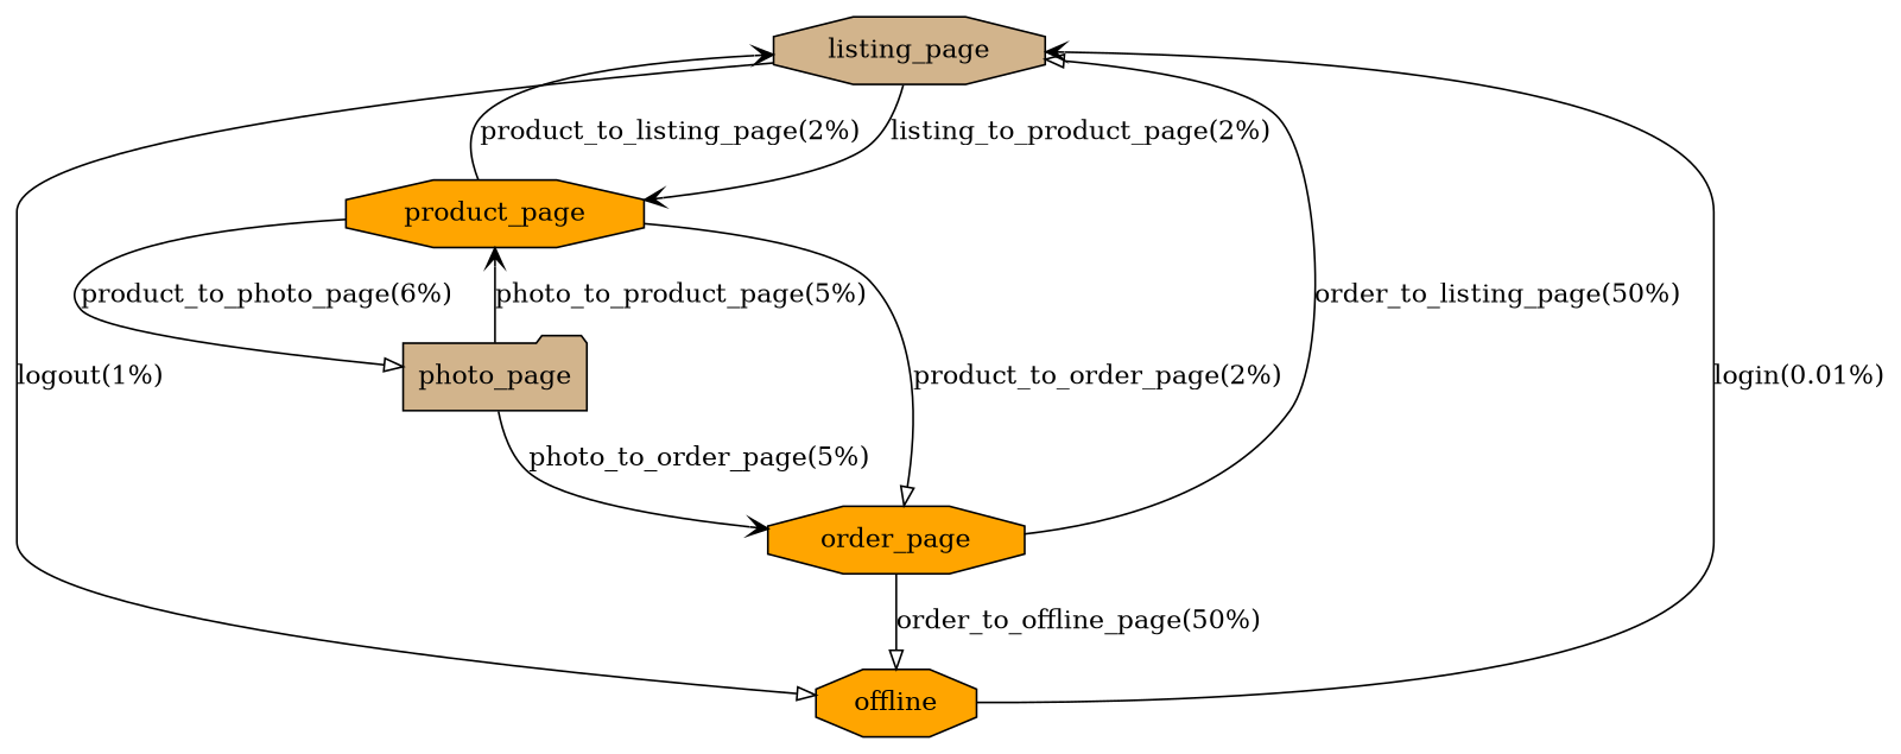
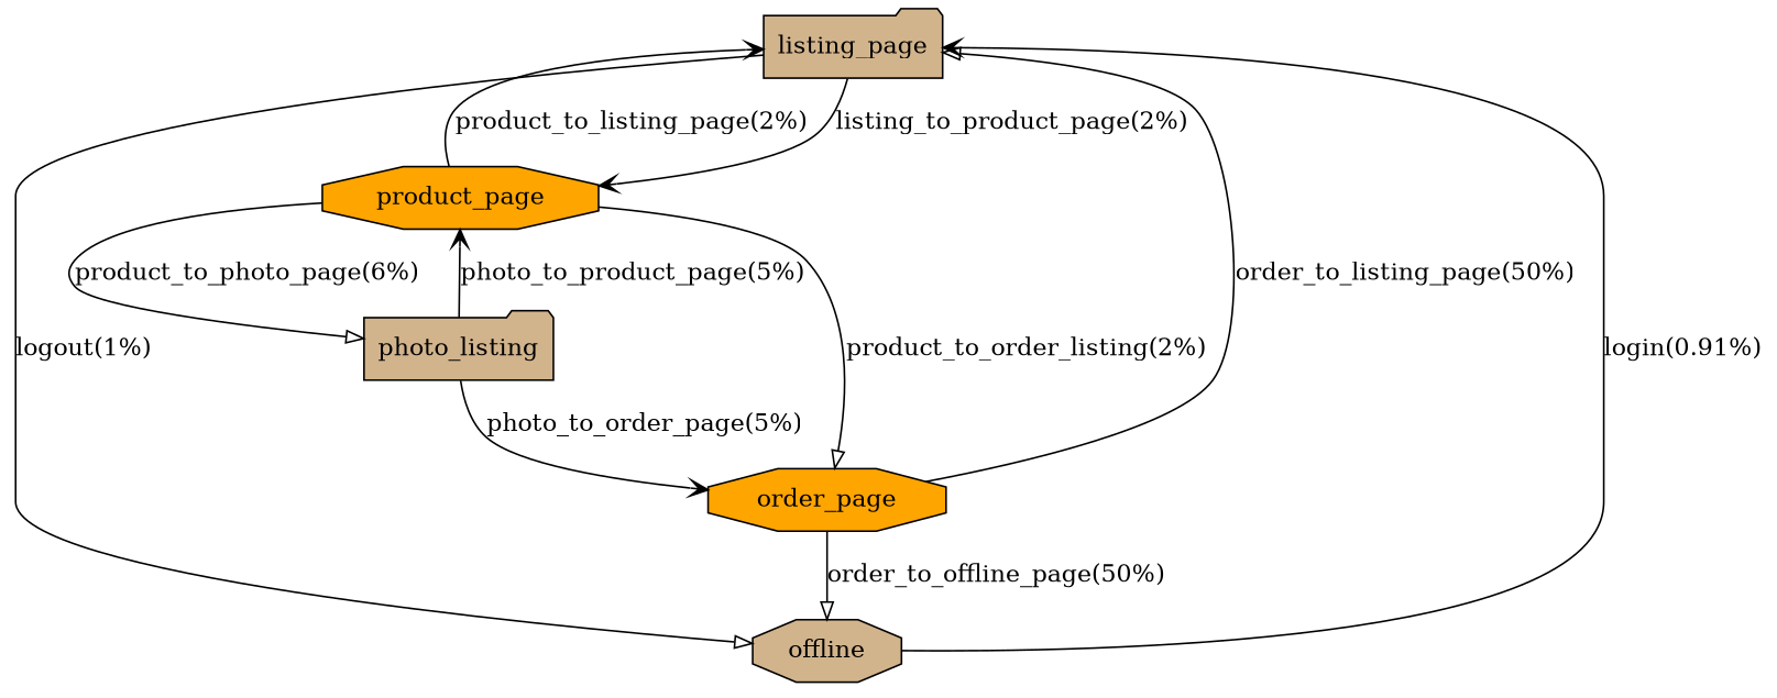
  digraph {
    node [fillcolor=orange shape=octagon style=filled]
    edge [arrowhead=onormal]
-   listing_page [fillcolor=tan]
-   offline
+   listing_page [fillcolor=tan shape=folder]
+   offline [fillcolor=tan]
    product_page
-   photo_page [fillcolor=tan shape=folder]
+   photo_page [fillcolor=tan shape=folder label=photo_listing]
    order_page
    listing_page -> offline [label="logout(1%)"]
    listing_page -> product_page [arrowhead=vee label="listing_to_product_page(2%)"]
-   offline -> listing_page [arrowhead=vee label="login(0.01%)"]
+   offline -> listing_page [arrowhead=vee label="login(0.91%)"]
    product_page -> listing_page [arrowhead=vee label="product_to_listing_page(2%)"]
    product_page -> photo_page [label="product_to_photo_page(6%)"]
-   product_page -> order_page [label="product_to_order_page(2%)"]
+   product_page -> order_page [label="product_to_order_listing(2%)"]
    photo_page -> product_page [arrowhead=vee label="photo_to_product_page(5%)"]
    photo_page -> order_page [arrowhead=vee label="photo_to_order_page(5%)"]
    order_page -> listing_page [label="order_to_listing_page(50%)"]
    order_page -> offline [label="order_to_offline_page(50%)"]
  }
